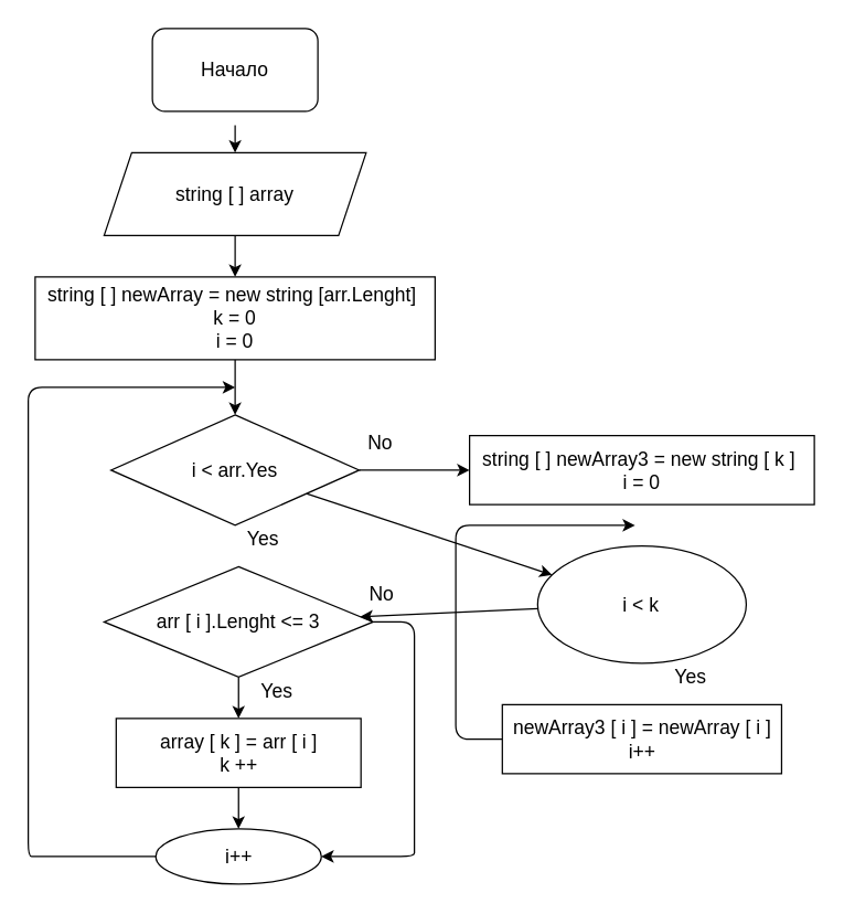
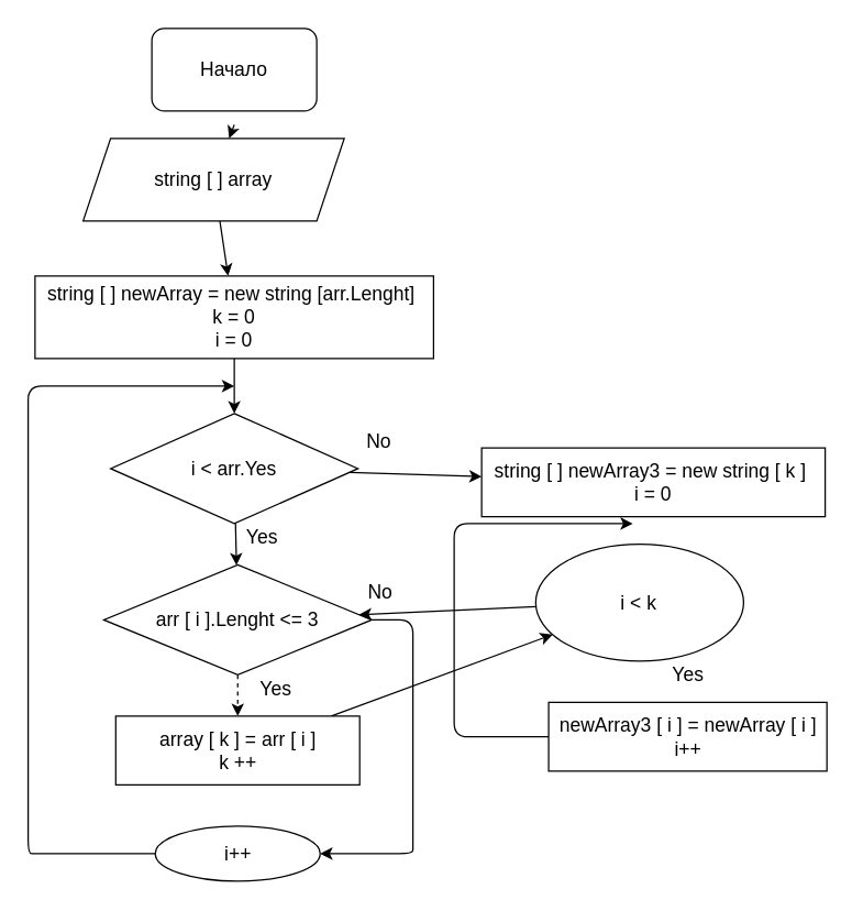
  <mxCell id="0" />
  <mxCell id="1" parent="0" />
  <mxCell id="2" value="" style="edgeStyle=none;html=1;" edge="1" parent="1" target="4"><mxGeometry relative="1" as="geometry"><mxPoint x="170" y="90" as="sourcePoint" /></mxGeometry></mxCell>
  <mxCell id="3" value="" style="edgeStyle=none;html=1;" edge="1" parent="1" source="4" target="7"><mxGeometry relative="1" as="geometry" /></mxCell>
- <mxCell id="4" value="&lt;font style=&quot;font-size: 14px&quot;&gt;string [ ] array&lt;/font&gt;" style="shape=parallelogram;perimeter=parallelogramPerimeter;whiteSpace=wrap;html=1;fixedSize=1;" vertex="1" parent="1"><mxGeometry x="75" y="110" width="190" height="60" as="geometry" /></mxCell>
+ <mxCell id="4" value="&lt;font style=&quot;font-size: 14px&quot;&gt;string [ ] array&lt;/font&gt;" style="shape=parallelogram;perimeter=parallelogramPerimeter;whiteSpace=wrap;html=1;fixedSize=1;" vertex="1" parent="1"><mxGeometry x="60" y="100" width="190" height="60" as="geometry" /></mxCell>
  <mxCell id="5" value="&lt;font style=&quot;font-size: 14px&quot;&gt;Начало&lt;/font&gt;" style="rounded=1;whiteSpace=wrap;html=1;" vertex="1" parent="1"><mxGeometry x="110" y="20" width="120" height="60" as="geometry" /></mxCell>
  <mxCell id="6" value="" style="edgeStyle=none;html=1;fontSize=14;" edge="1" parent="1" source="7" target="10"><mxGeometry relative="1" as="geometry" /></mxCell>
  <mxCell id="7" value="&lt;font style=&quot;font-size: 14px&quot;&gt;string [ ] newArray = new string [arr.Lenght]&amp;nbsp;&lt;br&gt;k = 0&lt;br&gt;i = 0&lt;br&gt;&lt;/font&gt;" style="whiteSpace=wrap;html=1;" vertex="1" parent="1"><mxGeometry x="25" y="200" width="290" height="60" as="geometry" /></mxCell>
- <mxCell id="8" value="" style="edgeStyle=none;html=1;fontSize=14;" edge="1" parent="1" source="10" target="24"><mxGeometry relative="1" as="geometry" /></mxCell>
+ <mxCell id="8" value="" style="edgeStyle=none;html=1;fontSize=14;" edge="1" parent="1" source="10" target="13"><mxGeometry relative="1" as="geometry" /></mxCell>
  <mxCell id="9" value="" style="edgeStyle=none;html=1;fontSize=14;" edge="1" parent="1" source="10" target="22"><mxGeometry relative="1" as="geometry" /></mxCell>
  <mxCell id="10" value="&lt;font style=&quot;font-size: 14px&quot;&gt;i &amp;lt; arr.Yes&lt;/font&gt;" style="rhombus;whiteSpace=wrap;html=1;" vertex="1" parent="1"><mxGeometry x="80" y="300" width="180" height="80" as="geometry" /></mxCell>
- <mxCell id="11" value="" style="edgeStyle=none;html=1;fontSize=14;" edge="1" parent="1" source="13" target="17"><mxGeometry relative="1" as="geometry" /></mxCell>
+ <mxCell id="11" value="" style="edgeStyle=none;html=1;fontSize=14;dashed=1;" edge="1" parent="1" source="13" target="17"><mxGeometry relative="1" as="geometry" /></mxCell>
  <mxCell id="12" style="edgeStyle=none;html=1;exitX=1;exitY=0.5;exitDx=0;exitDy=0;fontSize=14;entryX=1;entryY=0.5;entryDx=0;entryDy=0;" edge="1" parent="1" source="13" target="19"><mxGeometry relative="1" as="geometry"><mxPoint x="310" y="650" as="targetPoint" /><Array as="points"><mxPoint x="300" y="450" /><mxPoint x="300" y="540" /><mxPoint x="300" y="610" /><mxPoint x="300" y="620" /></Array></mxGeometry></mxCell>
  <mxCell id="13" value="&lt;font style=&quot;font-size: 14px&quot;&gt;arr [ i ].Lenght &amp;lt;= 3&lt;/font&gt;" style="rhombus;whiteSpace=wrap;html=1;" vertex="1" parent="1"><mxGeometry x="75" y="410" width="195" height="80" as="geometry" /></mxCell>
  <mxCell id="14" value="Yes" style="text;html=1;align=center;verticalAlign=middle;resizable=0;points=[];autosize=1;strokeColor=none;fillColor=none;fontSize=14;" vertex="1" parent="1"><mxGeometry x="170" y="380" width="40" height="20" as="geometry" /></mxCell>
  <mxCell id="15" value="Yes" style="text;html=1;align=center;verticalAlign=middle;resizable=0;points=[];autosize=1;strokeColor=none;fillColor=none;fontSize=14;" vertex="1" parent="1"><mxGeometry x="180" y="490" width="40" height="20" as="geometry" /></mxCell>
- <mxCell id="16" value="" style="edgeStyle=none;html=1;fontSize=14;" edge="1" parent="1" source="17" target="19"><mxGeometry relative="1" as="geometry" /></mxCell>
+ <mxCell id="16" value="" style="edgeStyle=none;html=1;fontSize=14;" edge="1" parent="1" source="17" target="24"><mxGeometry relative="1" as="geometry" /></mxCell>
  <mxCell id="17" value="&lt;span style=&quot;font-size: 14px&quot;&gt;array [ k ] = arr [ i ]&lt;/span&gt;&lt;br style=&quot;font-size: 14px&quot;&gt;&lt;span style=&quot;font-size: 14px&quot;&gt;k ++&lt;/span&gt;" style="whiteSpace=wrap;html=1;" vertex="1" parent="1"><mxGeometry x="83.75" y="520" width="177.5" height="50" as="geometry" /></mxCell>
  <mxCell id="18" style="edgeStyle=none;html=1;fontSize=14;" edge="1" parent="1" source="19"><mxGeometry relative="1" as="geometry"><mxPoint x="170" y="280" as="targetPoint" /><Array as="points"><mxPoint x="30" y="620" /><mxPoint x="20" y="620" /><mxPoint x="20" y="280" /></Array></mxGeometry></mxCell>
  <mxCell id="19" value="&lt;font style=&quot;font-size: 14px&quot;&gt;i++&lt;/font&gt;" style="ellipse;whiteSpace=wrap;html=1;" vertex="1" parent="1"><mxGeometry x="112.5" y="600" width="120" height="40" as="geometry" /></mxCell>
  <mxCell id="20" value="No" style="text;html=1;align=center;verticalAlign=middle;resizable=0;points=[];autosize=1;strokeColor=none;fillColor=none;fontSize=14;" vertex="1" parent="1"><mxGeometry x="261.25" y="420" width="30" height="20" as="geometry" /></mxCell>
  <mxCell id="21" value="No" style="text;html=1;align=center;verticalAlign=middle;resizable=0;points=[];autosize=1;strokeColor=none;fillColor=none;fontSize=14;" vertex="1" parent="1"><mxGeometry x="260" y="310" width="30" height="20" as="geometry" /></mxCell>
- <mxCell id="22" value="&lt;span style=&quot;font-size: 14px&quot;&gt;string [ ] newArray3 = new string [ k ]&amp;nbsp;&lt;/span&gt;&lt;br style=&quot;font-size: 14px&quot;&gt;&lt;span style=&quot;font-size: 14px&quot;&gt;i = 0&lt;/span&gt;" style="whiteSpace=wrap;html=1;" vertex="1" parent="1"><mxGeometry x="340" y="315" width="250" height="50" as="geometry" /></mxCell>
+ <mxCell id="22" value="&lt;span style=&quot;font-size: 14px&quot;&gt;string [ ] newArray3 = new string [ k ]&amp;nbsp;&lt;/span&gt;&lt;br style=&quot;font-size: 14px&quot;&gt;&lt;span style=&quot;font-size: 14px&quot;&gt;i = 0&lt;/span&gt;" style="whiteSpace=wrap;html=1;" vertex="1" parent="1"><mxGeometry x="350" y="325" width="250" height="50" as="geometry" /></mxCell>
  <mxCell id="23" value="" style="edgeStyle=none;html=1;fontSize=14;" edge="1" parent="1" source="24" target="13"><mxGeometry relative="1" as="geometry" /></mxCell>
  <mxCell id="24" value="&lt;font style=&quot;font-size: 14px&quot;&gt;i &amp;lt; k&lt;/font&gt;" style="ellipse;whiteSpace=wrap;html=1;" vertex="1" parent="1"><mxGeometry x="389.37" y="395" width="151.25" height="85" as="geometry" /></mxCell>
  <mxCell id="25" style="edgeStyle=none;html=1;exitX=0;exitY=0.5;exitDx=0;exitDy=0;fontSize=14;" edge="1" parent="1" source="26"><mxGeometry relative="1" as="geometry"><mxPoint x="460" y="380" as="targetPoint" /><Array as="points"><mxPoint x="330" y="535" /><mxPoint x="330" y="380" /></Array></mxGeometry></mxCell>
- <mxCell id="26" value="&lt;span style=&quot;font-size: 14px&quot;&gt;newArray3 [ i ] = newArray [ i ]&lt;br&gt;i++&lt;br&gt;&lt;/span&gt;" style="whiteSpace=wrap;html=1;" vertex="1" parent="1"><mxGeometry x="363.75" y="510" width="202.5" height="50" as="geometry" /></mxCell>
+ <mxCell id="26" value="&lt;span style=&quot;font-size: 14px&quot;&gt;newArray3 [ i ] = newArray [ i ]&lt;br&gt;i++&lt;br&gt;&lt;/span&gt;" style="whiteSpace=wrap;html=1;" vertex="1" parent="1"><mxGeometry x="398.75" y="510" width="202.5" height="50" as="geometry" /></mxCell>
  <mxCell id="27" value="Yes" style="text;html=1;align=center;verticalAlign=middle;resizable=0;points=[];autosize=1;strokeColor=none;fillColor=none;fontSize=14;" vertex="1" parent="1"><mxGeometry x="480" y="480" width="40" height="20" as="geometry" /></mxCell>
